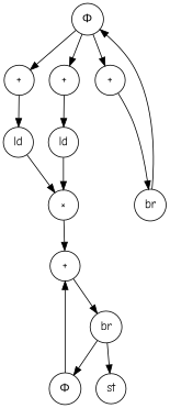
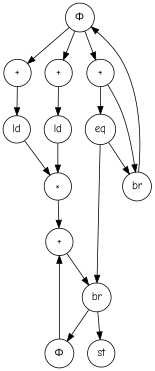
  digraph {
    fontname="Comic Neue"
    node [shape=circle fontname="Comic Neue"]
    edge [color=black fontname="Comic Neue"]
    n1 [label="Φ"]
    n2 [label="+"]
    n3 [label="+"]
    n4 [label="+"]
    n5 [label="Φ"]
    n6 [label="+"]
    n7 [label=ld]
    n8 [label="×"]
    n9 [label=ld]
    n10 [label=br]
+   n11 [label=eq]
    n12 [label=br]
    n13 [label=st]
    n1 -> n2
    n1 -> n3
    n1 -> n4
    n2 -> n7
    n3 -> n9
+   n4 -> n11
    n4 -> n12
    n5 -> n6
    n6 -> n10
    n7 -> n8
    n8 -> n6
    n9 -> n8
    n10 -> n5
    n10 -> n13
+   n11 -> n10
+   n11 -> n12
    n12 -> n1
  }
